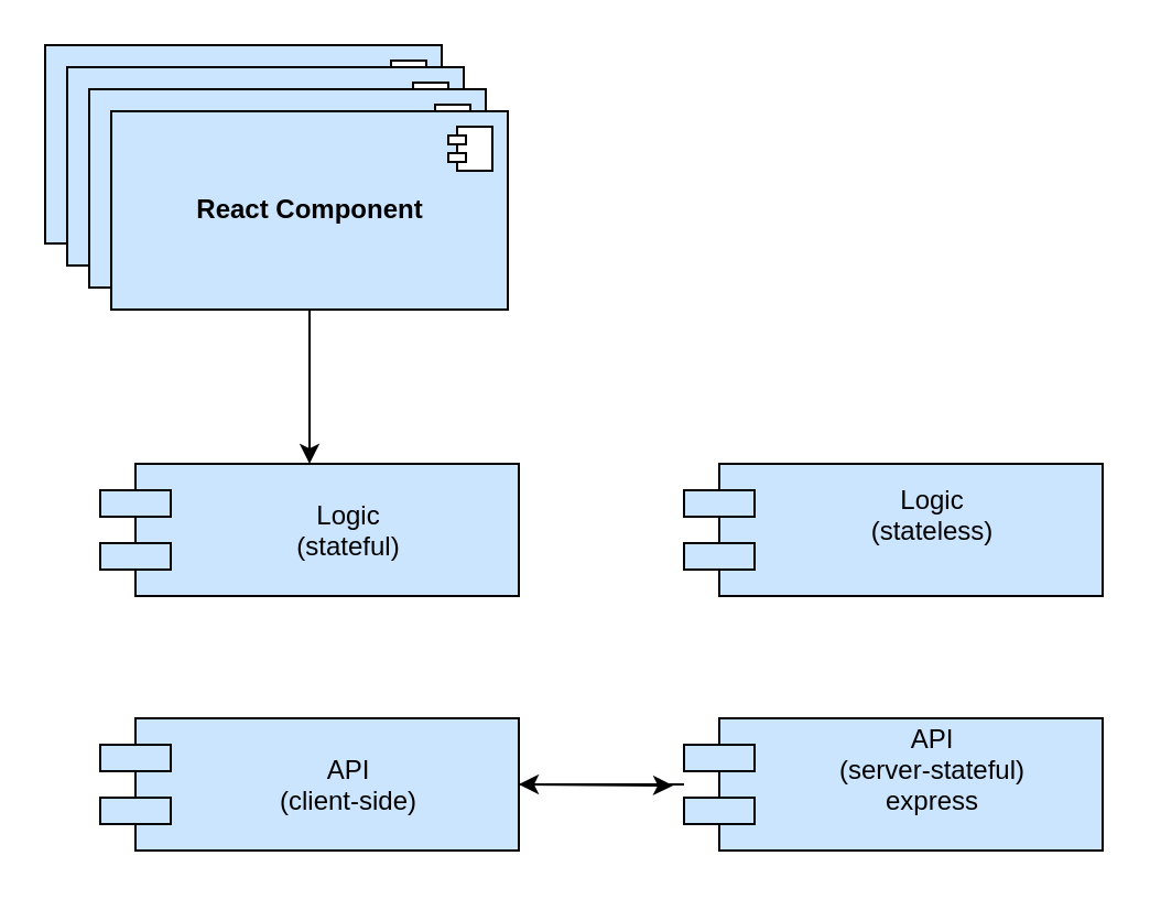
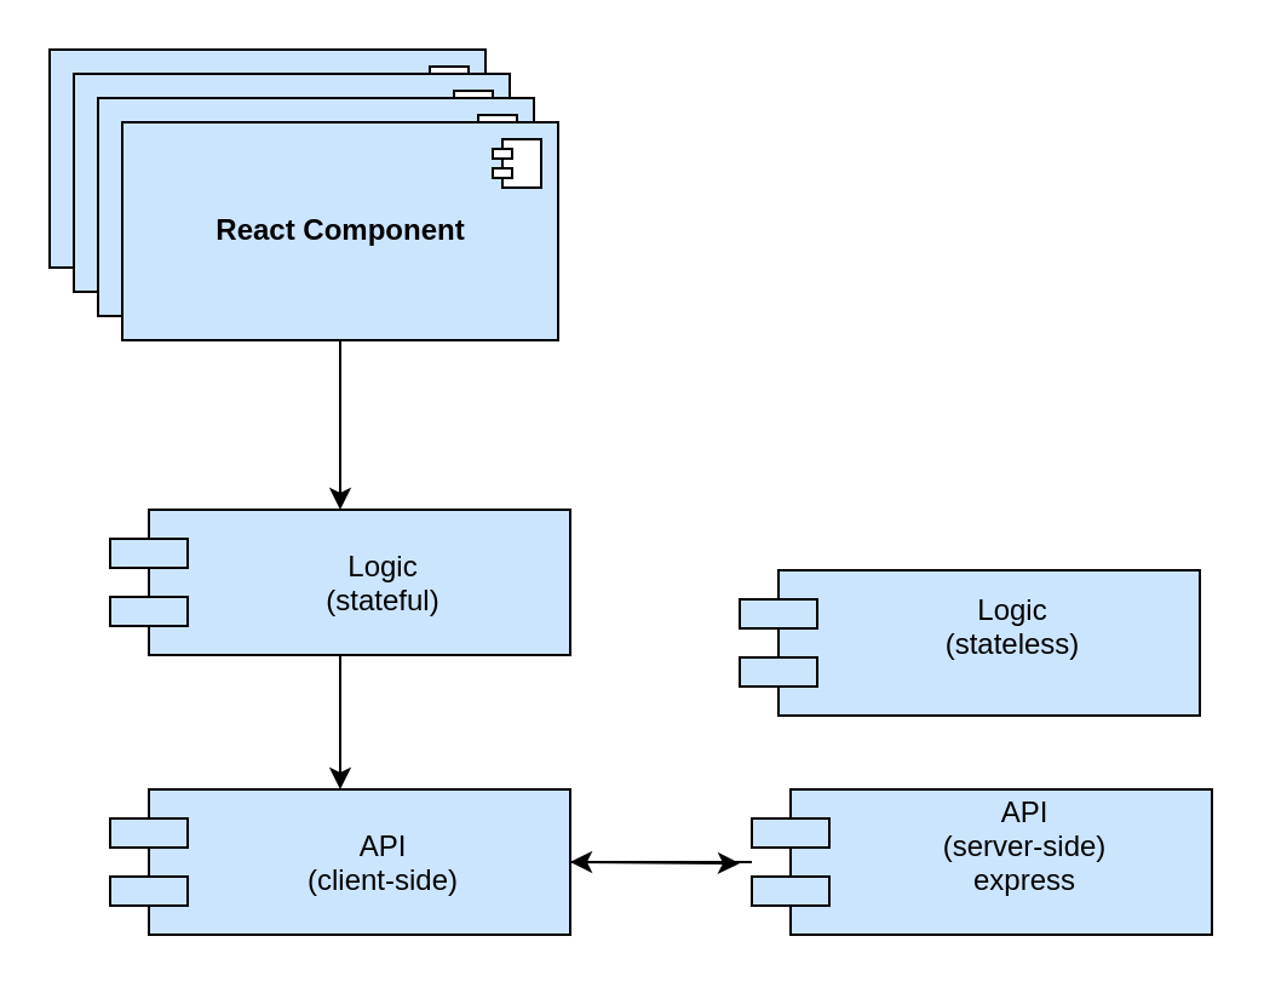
  <mxCell id="0" />
  <mxCell id="1" parent="0" />
  <mxCell id="2" value="&lt;b&gt;React Component&lt;/b&gt;" style="html=1;fillColor=#CCE5FF;" vertex="1" parent="1"><mxGeometry x="20" y="20" width="180" height="90" as="geometry" /></mxCell>
  <mxCell id="3" value="" style="shape=component;jettyWidth=8;jettyHeight=4;" vertex="1" parent="2"><mxGeometry x="1" width="20" height="20" relative="1" as="geometry"><mxPoint x="-27" y="7" as="offset" /></mxGeometry></mxCell>
  <mxCell id="4" value="&lt;b&gt;React Component&lt;/b&gt;" style="html=1;fillColor=#CCE5FF;" vertex="1" parent="1"><mxGeometry x="30" y="30" width="180" height="90" as="geometry" /></mxCell>
  <mxCell id="5" value="" style="shape=component;jettyWidth=8;jettyHeight=4;" vertex="1" parent="4"><mxGeometry x="1" width="20" height="20" relative="1" as="geometry"><mxPoint x="-27" y="7" as="offset" /></mxGeometry></mxCell>
  <mxCell id="6" value="&lt;b&gt;React Component&lt;/b&gt;" style="html=1;fillColor=#CCE5FF;" vertex="1" parent="1"><mxGeometry x="40" y="40" width="180" height="90" as="geometry" /></mxCell>
  <mxCell id="7" value="" style="shape=component;jettyWidth=8;jettyHeight=4;" vertex="1" parent="6"><mxGeometry x="1" width="20" height="20" relative="1" as="geometry"><mxPoint x="-27" y="7" as="offset" /></mxGeometry></mxCell>
  <mxCell id="8" value="&lt;b&gt;React Component&lt;/b&gt;" style="html=1;fillColor=#CCE5FF;" vertex="1" parent="1"><mxGeometry x="50" y="50" width="180" height="90" as="geometry" /></mxCell>
  <mxCell id="9" value="" style="shape=component;jettyWidth=8;jettyHeight=4;" vertex="1" parent="8"><mxGeometry x="1" width="20" height="20" relative="1" as="geometry"><mxPoint x="-27" y="7" as="offset" /></mxGeometry></mxCell>
  <mxCell id="10" value="Logic&#10;(stateful)" style="shape=component;align=center;spacingLeft=36;fillColor=#CCE5FF;verticalAlign=middle;" vertex="1" parent="1"><mxGeometry x="45" y="210" width="190" height="60" as="geometry" /></mxCell>
  <mxCell id="11" value="API&#10;(client-side)" style="shape=component;align=center;spacingLeft=36;fillColor=#CCE5FF;verticalAlign=middle;" vertex="1" parent="1"><mxGeometry x="45" y="325.5" width="190" height="60" as="geometry" /></mxCell>
- <mxCell id="12" value="API&#10;(server-stateful)&#10;express&#10;" style="shape=component;align=center;spacingLeft=36;fillColor=#CCE5FF;verticalAlign=middle;" vertex="1" parent="1"><mxGeometry x="310" y="325.5" width="190" height="60" as="geometry" /></mxCell>
- <mxCell id="13" value="Logic&#10;(stateless)&#10;" style="shape=component;align=center;spacingLeft=36;fillColor=#CCE5FF;verticalAlign=middle;" vertex="1" parent="1"><mxGeometry x="310" y="210" width="190" height="60" as="geometry" /></mxCell>
+ <mxCell id="12" value="API&#10;(server-side)&#10;express&#10;" style="shape=component;align=center;spacingLeft=36;fillColor=#CCE5FF;verticalAlign=middle;" vertex="1" parent="1"><mxGeometry x="310" y="325.5" width="190" height="60" as="geometry" /></mxCell>
+ <mxCell id="13" value="Logic&#10;(stateless)&#10;" style="shape=component;align=center;spacingLeft=36;fillColor=#CCE5FF;verticalAlign=middle;" vertex="1" parent="1"><mxGeometry x="305" y="235" width="190" height="60" as="geometry" /></mxCell>
  <mxCell id="14" value="" style="endArrow=classic;html=1;exitX=0.5;exitY=1;exitDx=0;exitDy=0;" edge="1" parent="1" source="8" target="10"><mxGeometry width="50" height="50" relative="1" as="geometry"><mxPoint x="15" y="460" as="sourcePoint" /><mxPoint x="65" y="410" as="targetPoint" /></mxGeometry></mxCell>
+ <mxCell id="15" value="" style="endArrow=classic;html=1;exitX=0.5;exitY=1;exitDx=0;exitDy=0;" edge="1" parent="1" source="10" target="11"><mxGeometry width="50" height="50" relative="1" as="geometry"><mxPoint x="150" y="150" as="sourcePoint" /><mxPoint x="150" y="220" as="targetPoint" /></mxGeometry></mxCell>
  <mxCell id="16" value="" style="endArrow=classic;html=1;exitX=1;exitY=0.5;exitDx=0;exitDy=0;" edge="1" parent="1" source="11"><mxGeometry width="50" height="50" relative="1" as="geometry"><mxPoint x="160" y="160" as="sourcePoint" /><mxPoint x="305" y="356" as="targetPoint" /></mxGeometry></mxCell>
  <mxCell id="17" value="" style="endArrow=classic;html=1;" edge="1" parent="1" source="12" target="11"><mxGeometry width="50" height="50" relative="1" as="geometry"><mxPoint x="170" y="170" as="sourcePoint" /><mxPoint x="170" y="240" as="targetPoint" /></mxGeometry></mxCell>
